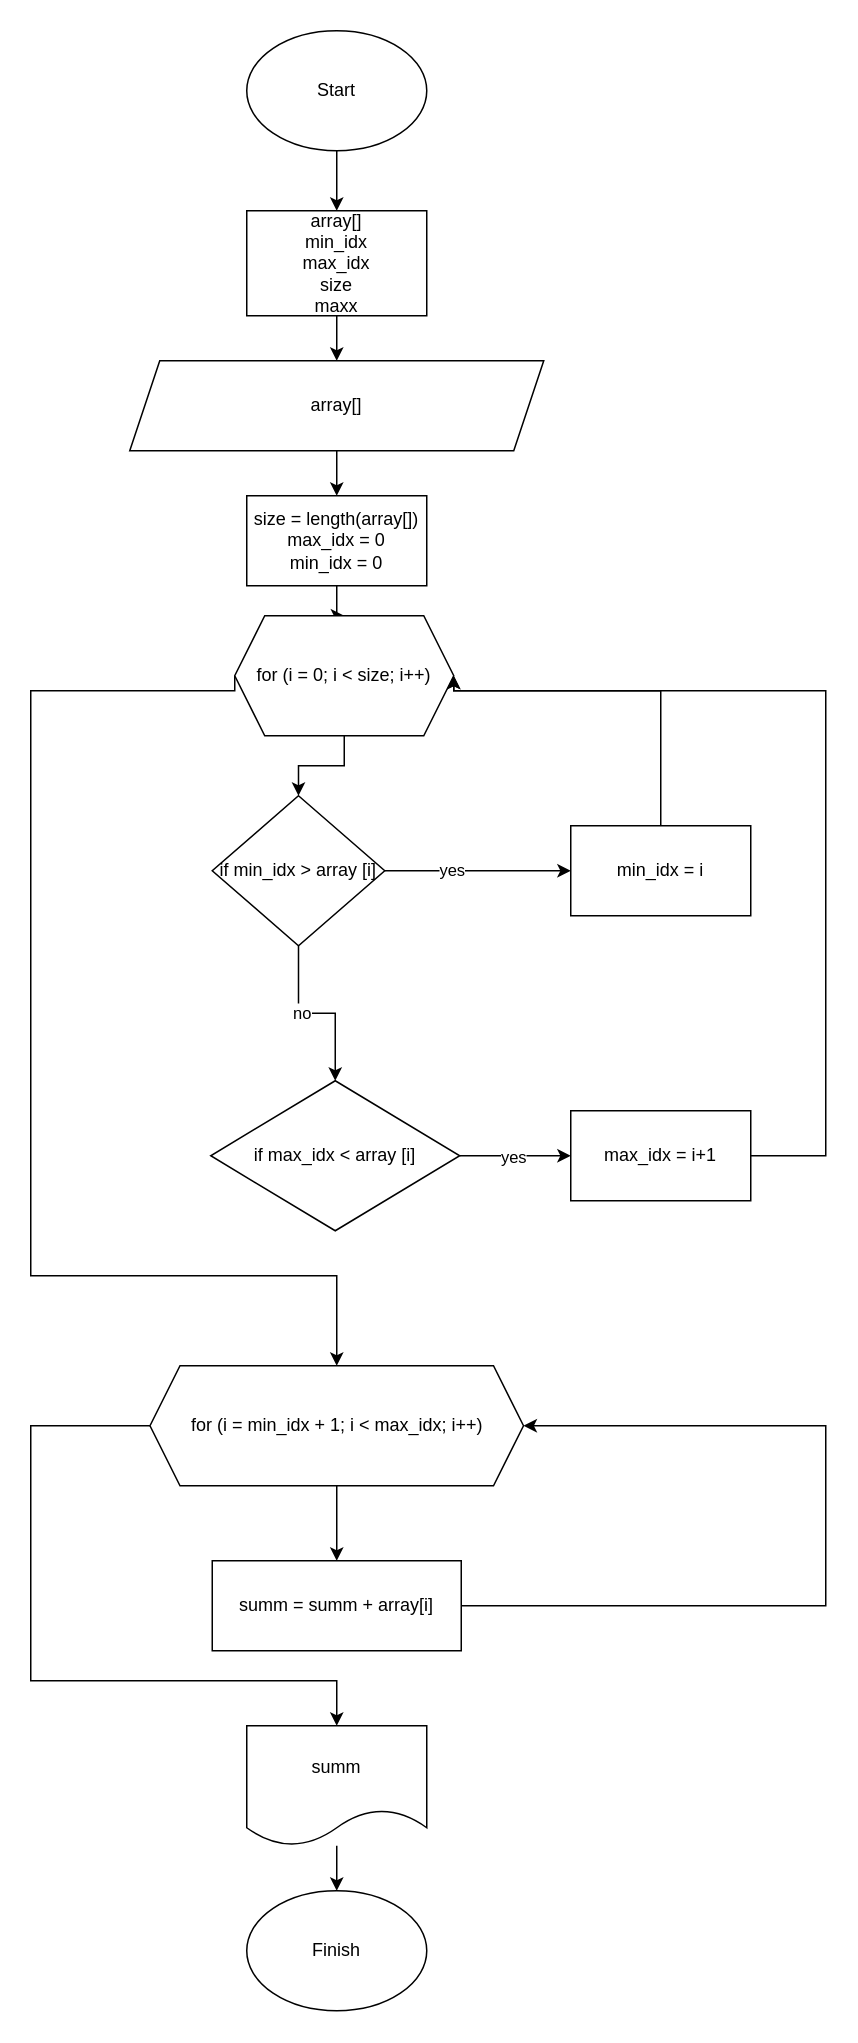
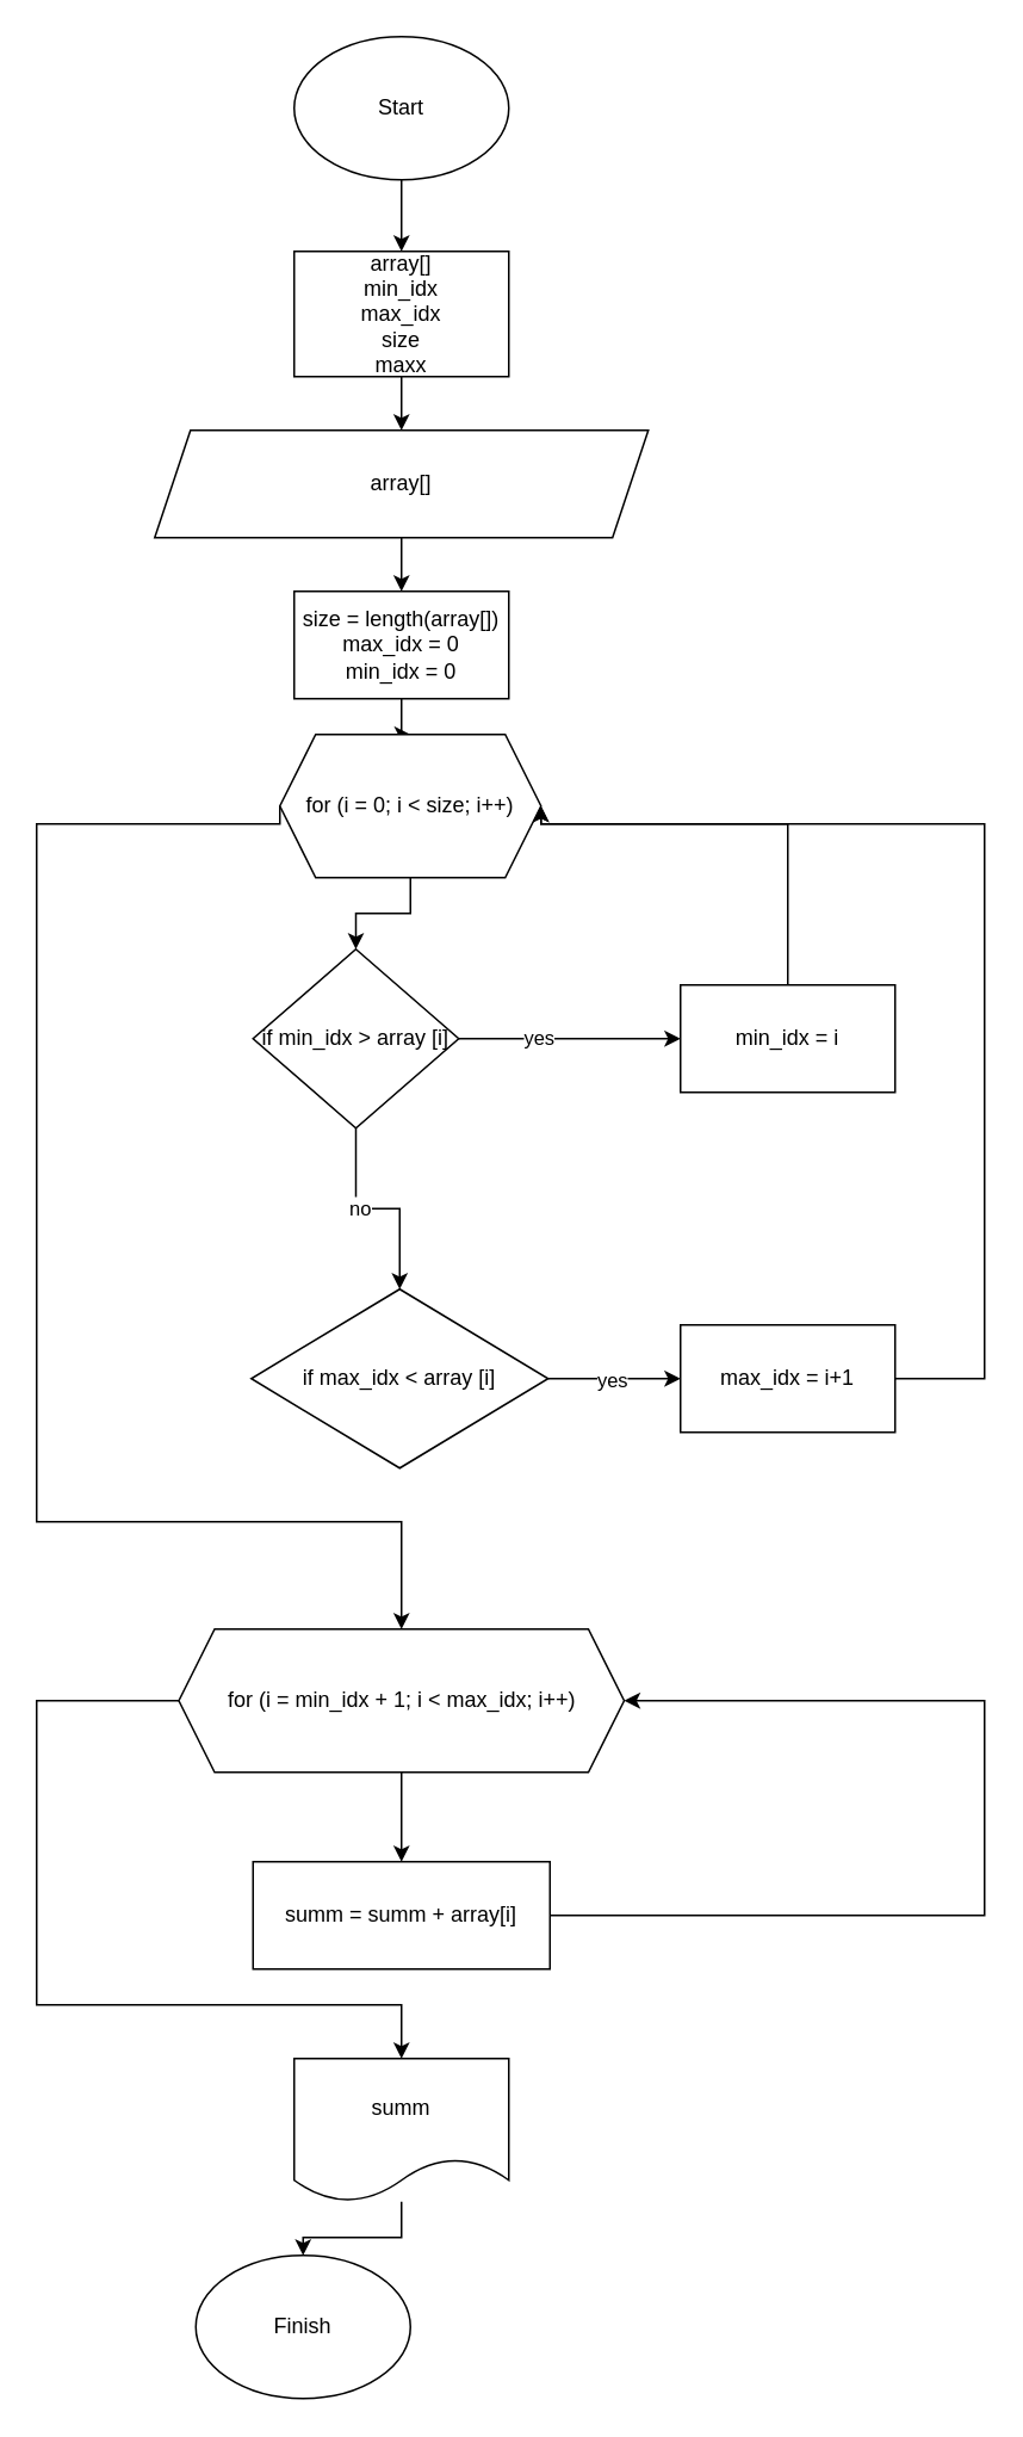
  <mxCell id="0" />
  <mxCell id="1" parent="0" />
  <mxCell id="2" value="" style="edgeStyle=orthogonalEdgeStyle;rounded=0;orthogonalLoop=1;jettySize=auto;html=1;" edge="1" parent="1" source="3" target="6"><mxGeometry relative="1" as="geometry" /></mxCell>
  <mxCell id="3" value="Start" style="ellipse;whiteSpace=wrap;html=1;" vertex="1" parent="1"><mxGeometry x="164" y="20" width="120" height="80" as="geometry" /></mxCell>
- <mxCell id="4" value="Finish" style="ellipse;whiteSpace=wrap;html=1;" vertex="1" parent="1"><mxGeometry x="164" y="1260" width="120" height="80" as="geometry" /></mxCell>
+ <mxCell id="4" value="Finish" style="ellipse;whiteSpace=wrap;html=1;" vertex="1" parent="1"><mxGeometry x="109" y="1260" width="120" height="80" as="geometry" /></mxCell>
  <mxCell id="5" value="" style="edgeStyle=orthogonalEdgeStyle;rounded=0;orthogonalLoop=1;jettySize=auto;html=1;" edge="1" parent="1" source="6" target="8"><mxGeometry relative="1" as="geometry" /></mxCell>
  <mxCell id="6" value="array[]&lt;br&gt;min_idx&lt;br&gt;max_idx&lt;br&gt;size&lt;br&gt;maxx" style="rounded=0;whiteSpace=wrap;html=1;" vertex="1" parent="1"><mxGeometry x="164" y="140" width="120" height="70" as="geometry" /></mxCell>
  <mxCell id="7" value="" style="edgeStyle=orthogonalEdgeStyle;rounded=0;orthogonalLoop=1;jettySize=auto;html=1;" edge="1" parent="1" source="8" target="10"><mxGeometry relative="1" as="geometry" /></mxCell>
  <mxCell id="8" value="array[]" style="shape=parallelogram;perimeter=parallelogramPerimeter;whiteSpace=wrap;html=1;fixedSize=1;" vertex="1" parent="1"><mxGeometry x="86" y="240" width="276" height="60" as="geometry" /></mxCell>
  <mxCell id="9" value="" style="edgeStyle=orthogonalEdgeStyle;rounded=0;orthogonalLoop=1;jettySize=auto;html=1;" edge="1" parent="1" source="10" target="13"><mxGeometry relative="1" as="geometry" /></mxCell>
  <mxCell id="10" value="size = length(array[])&lt;br&gt;max_idx = 0&lt;br&gt;min_idx = 0" style="rounded=0;whiteSpace=wrap;html=1;" vertex="1" parent="1"><mxGeometry x="164" y="330" width="120" height="60" as="geometry" /></mxCell>
  <mxCell id="11" value="" style="edgeStyle=orthogonalEdgeStyle;rounded=0;orthogonalLoop=1;jettySize=auto;html=1;" edge="1" parent="1" source="13" target="18"><mxGeometry relative="1" as="geometry" /></mxCell>
  <mxCell id="12" style="edgeStyle=orthogonalEdgeStyle;rounded=0;orthogonalLoop=1;jettySize=auto;html=1;entryX=0.5;entryY=0;entryDx=0;entryDy=0;exitX=0;exitY=0.5;exitDx=0;exitDy=0;" edge="1" parent="1" source="13" target="28"><mxGeometry relative="1" as="geometry"><Array as="points"><mxPoint x="20" y="460" /><mxPoint x="20" y="850" /><mxPoint x="224" y="850" /></Array><mxPoint x="224" y="880" as="targetPoint" /></mxGeometry></mxCell>
  <mxCell id="13" value="for (i = 0; i &amp;lt; size; i++)" style="shape=hexagon;perimeter=hexagonPerimeter2;whiteSpace=wrap;html=1;fixedSize=1;" vertex="1" parent="1"><mxGeometry x="156" y="410" width="146" height="80" as="geometry" /></mxCell>
  <mxCell id="14" value="" style="edgeStyle=orthogonalEdgeStyle;rounded=0;orthogonalLoop=1;jettySize=auto;html=1;" edge="1" parent="1" source="18" target="20"><mxGeometry relative="1" as="geometry" /></mxCell>
  <mxCell id="15" value="yes" style="edgeLabel;html=1;align=center;verticalAlign=middle;resizable=0;points=[];" vertex="1" connectable="0" parent="14"><mxGeometry x="-0.288" y="1" relative="1" as="geometry"><mxPoint as="offset" /></mxGeometry></mxCell>
  <mxCell id="16" style="edgeStyle=orthogonalEdgeStyle;rounded=0;orthogonalLoop=1;jettySize=auto;html=1;" edge="1" parent="1" source="18" target="25"><mxGeometry relative="1" as="geometry" /></mxCell>
  <mxCell id="17" value="no" style="edgeLabel;html=1;align=center;verticalAlign=middle;resizable=0;points=[];" vertex="1" connectable="0" parent="16"><mxGeometry x="-0.177" y="1" relative="1" as="geometry"><mxPoint as="offset" /></mxGeometry></mxCell>
  <mxCell id="18" value="if min_idx &amp;gt; array [i]" style="rhombus;whiteSpace=wrap;html=1;" vertex="1" parent="1"><mxGeometry x="141" y="530" width="115" height="100" as="geometry" /></mxCell>
  <mxCell id="19" style="edgeStyle=orthogonalEdgeStyle;rounded=0;orthogonalLoop=1;jettySize=auto;html=1;entryX=1;entryY=0.5;entryDx=0;entryDy=0;" edge="1" parent="1" source="20" target="13"><mxGeometry relative="1" as="geometry"><Array as="points"><mxPoint x="440" y="460" /></Array></mxGeometry></mxCell>
  <mxCell id="20" value="min_idx = i" style="rounded=0;whiteSpace=wrap;html=1;" vertex="1" parent="1"><mxGeometry x="380" y="550" width="120" height="60" as="geometry" /></mxCell>
  <mxCell id="21" style="edgeStyle=orthogonalEdgeStyle;rounded=0;orthogonalLoop=1;jettySize=auto;html=1;entryX=1;entryY=0.5;entryDx=0;entryDy=0;" edge="1" parent="1" source="22" target="13"><mxGeometry relative="1" as="geometry"><Array as="points"><mxPoint x="550" y="770" /><mxPoint x="550" y="460" /></Array></mxGeometry></mxCell>
  <mxCell id="22" value="max_idx = i+1" style="rounded=0;whiteSpace=wrap;html=1;" vertex="1" parent="1"><mxGeometry x="380" y="740" width="120" height="60" as="geometry" /></mxCell>
  <mxCell id="23" style="edgeStyle=orthogonalEdgeStyle;rounded=0;orthogonalLoop=1;jettySize=auto;html=1;entryX=0;entryY=0.5;entryDx=0;entryDy=0;" edge="1" parent="1" source="25" target="22"><mxGeometry relative="1" as="geometry" /></mxCell>
  <mxCell id="24" value="yes" style="edgeLabel;html=1;align=center;verticalAlign=middle;resizable=0;points=[];" vertex="1" connectable="0" parent="23"><mxGeometry x="-0.065" relative="1" as="geometry"><mxPoint as="offset" /></mxGeometry></mxCell>
  <mxCell id="25" value="if max_idx &amp;lt; array [i]" style="rhombus;whiteSpace=wrap;html=1;" vertex="1" parent="1"><mxGeometry x="140" y="720" width="166" height="100" as="geometry" /></mxCell>
  <mxCell id="26" style="edgeStyle=orthogonalEdgeStyle;rounded=0;orthogonalLoop=1;jettySize=auto;html=1;entryX=0.5;entryY=0;entryDx=0;entryDy=0;" edge="1" parent="1" source="28" target="30"><mxGeometry relative="1" as="geometry" /></mxCell>
  <mxCell id="27" style="edgeStyle=orthogonalEdgeStyle;rounded=0;orthogonalLoop=1;jettySize=auto;html=1;entryX=0.5;entryY=0;entryDx=0;entryDy=0;exitX=0;exitY=0.5;exitDx=0;exitDy=0;" edge="1" parent="1" source="28" target="32"><mxGeometry relative="1" as="geometry"><Array as="points"><mxPoint x="20" y="950" /><mxPoint x="20" y="1120" /><mxPoint x="224" y="1120" /></Array></mxGeometry></mxCell>
  <mxCell id="28" value="for (i = min_idx + 1; i &amp;lt; max_idx; i++)" style="shape=hexagon;perimeter=hexagonPerimeter2;whiteSpace=wrap;html=1;fixedSize=1;" vertex="1" parent="1"><mxGeometry x="99.5" y="910" width="249" height="80" as="geometry" /></mxCell>
  <mxCell id="29" style="edgeStyle=orthogonalEdgeStyle;rounded=0;orthogonalLoop=1;jettySize=auto;html=1;entryX=1;entryY=0.5;entryDx=0;entryDy=0;exitX=1;exitY=0.5;exitDx=0;exitDy=0;" edge="1" parent="1" source="30" target="28"><mxGeometry relative="1" as="geometry"><Array as="points"><mxPoint x="550" y="1070" /><mxPoint x="550" y="950" /></Array></mxGeometry></mxCell>
  <mxCell id="30" value="summ = summ + array[i]" style="rounded=0;whiteSpace=wrap;html=1;" vertex="1" parent="1"><mxGeometry x="141" y="1040" width="166" height="60" as="geometry" /></mxCell>
  <mxCell id="31" style="edgeStyle=orthogonalEdgeStyle;rounded=0;orthogonalLoop=1;jettySize=auto;html=1;entryX=0.5;entryY=0;entryDx=0;entryDy=0;" edge="1" parent="1" source="32" target="4"><mxGeometry relative="1" as="geometry" /></mxCell>
  <mxCell id="32" value="summ" style="shape=document;whiteSpace=wrap;html=1;boundedLbl=1;" vertex="1" parent="1"><mxGeometry x="164" y="1150" width="120" height="80" as="geometry" /></mxCell>
